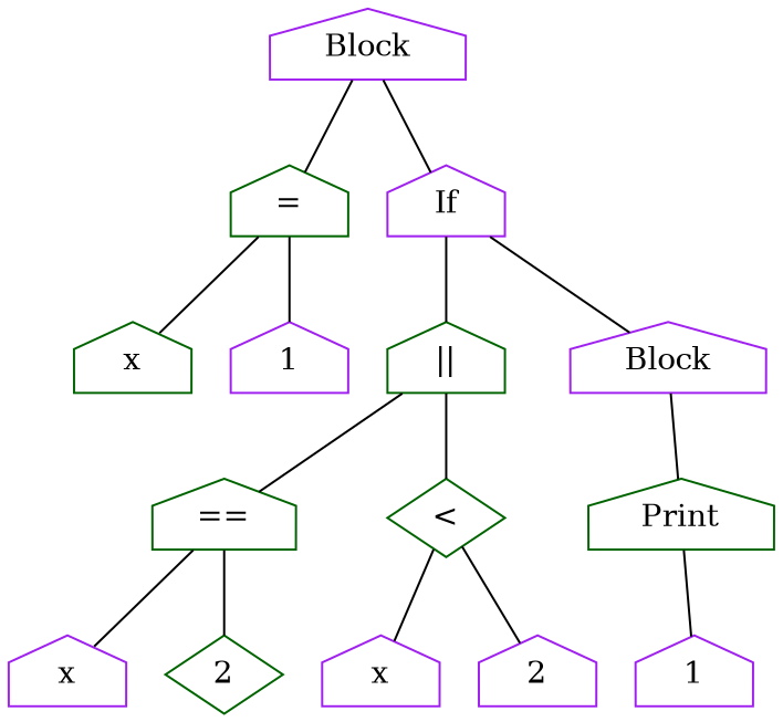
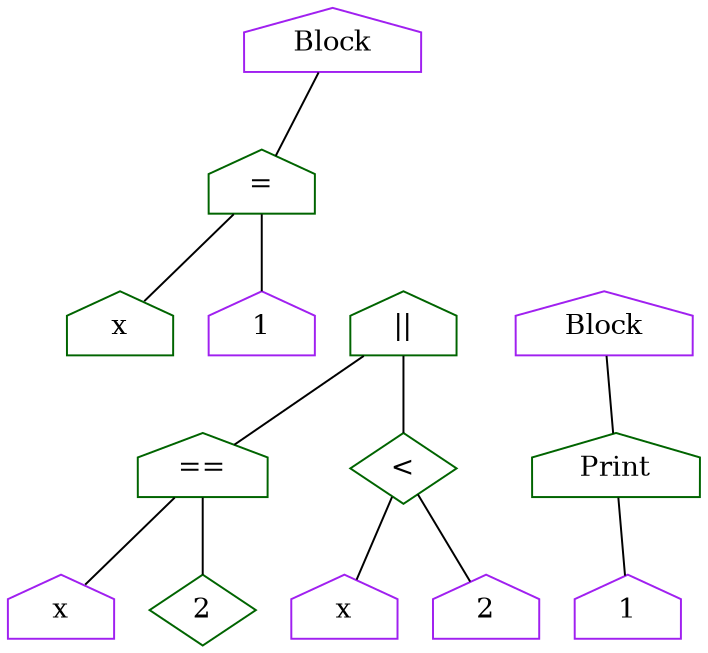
  graph {
    node [shape=house color=purple]
    n1 [label=Block]
    n2 [label="=" color=darkgreen]
-   n3 [label=If]
    n4 [label=x color=darkgreen]
    n5 [label=1]
    n6 [label="||" color=darkgreen]
    n7 [label=Block]
    n8 [label="==" color=darkgreen]
    n9 [label="<" shape=diamond color=darkgreen]
    n10 [label=x]
    n11 [label=2 shape=diamond color=darkgreen]
    n12 [label=x]
    n13 [label=2]
    n14 [label=Print color=darkgreen]
    n15 [label=1]
    n1 -- n2
-   n1 -- n3
    n2 -- n4
    n2 -- n5
-   n3 -- n6
-   n3 -- n7
    n6 -- n8
    n6 -- n9
    n7 -- n14
    n8 -- n10
    n8 -- n11
    n9 -- n12
    n9 -- n13
    n14 -- n15
  }
